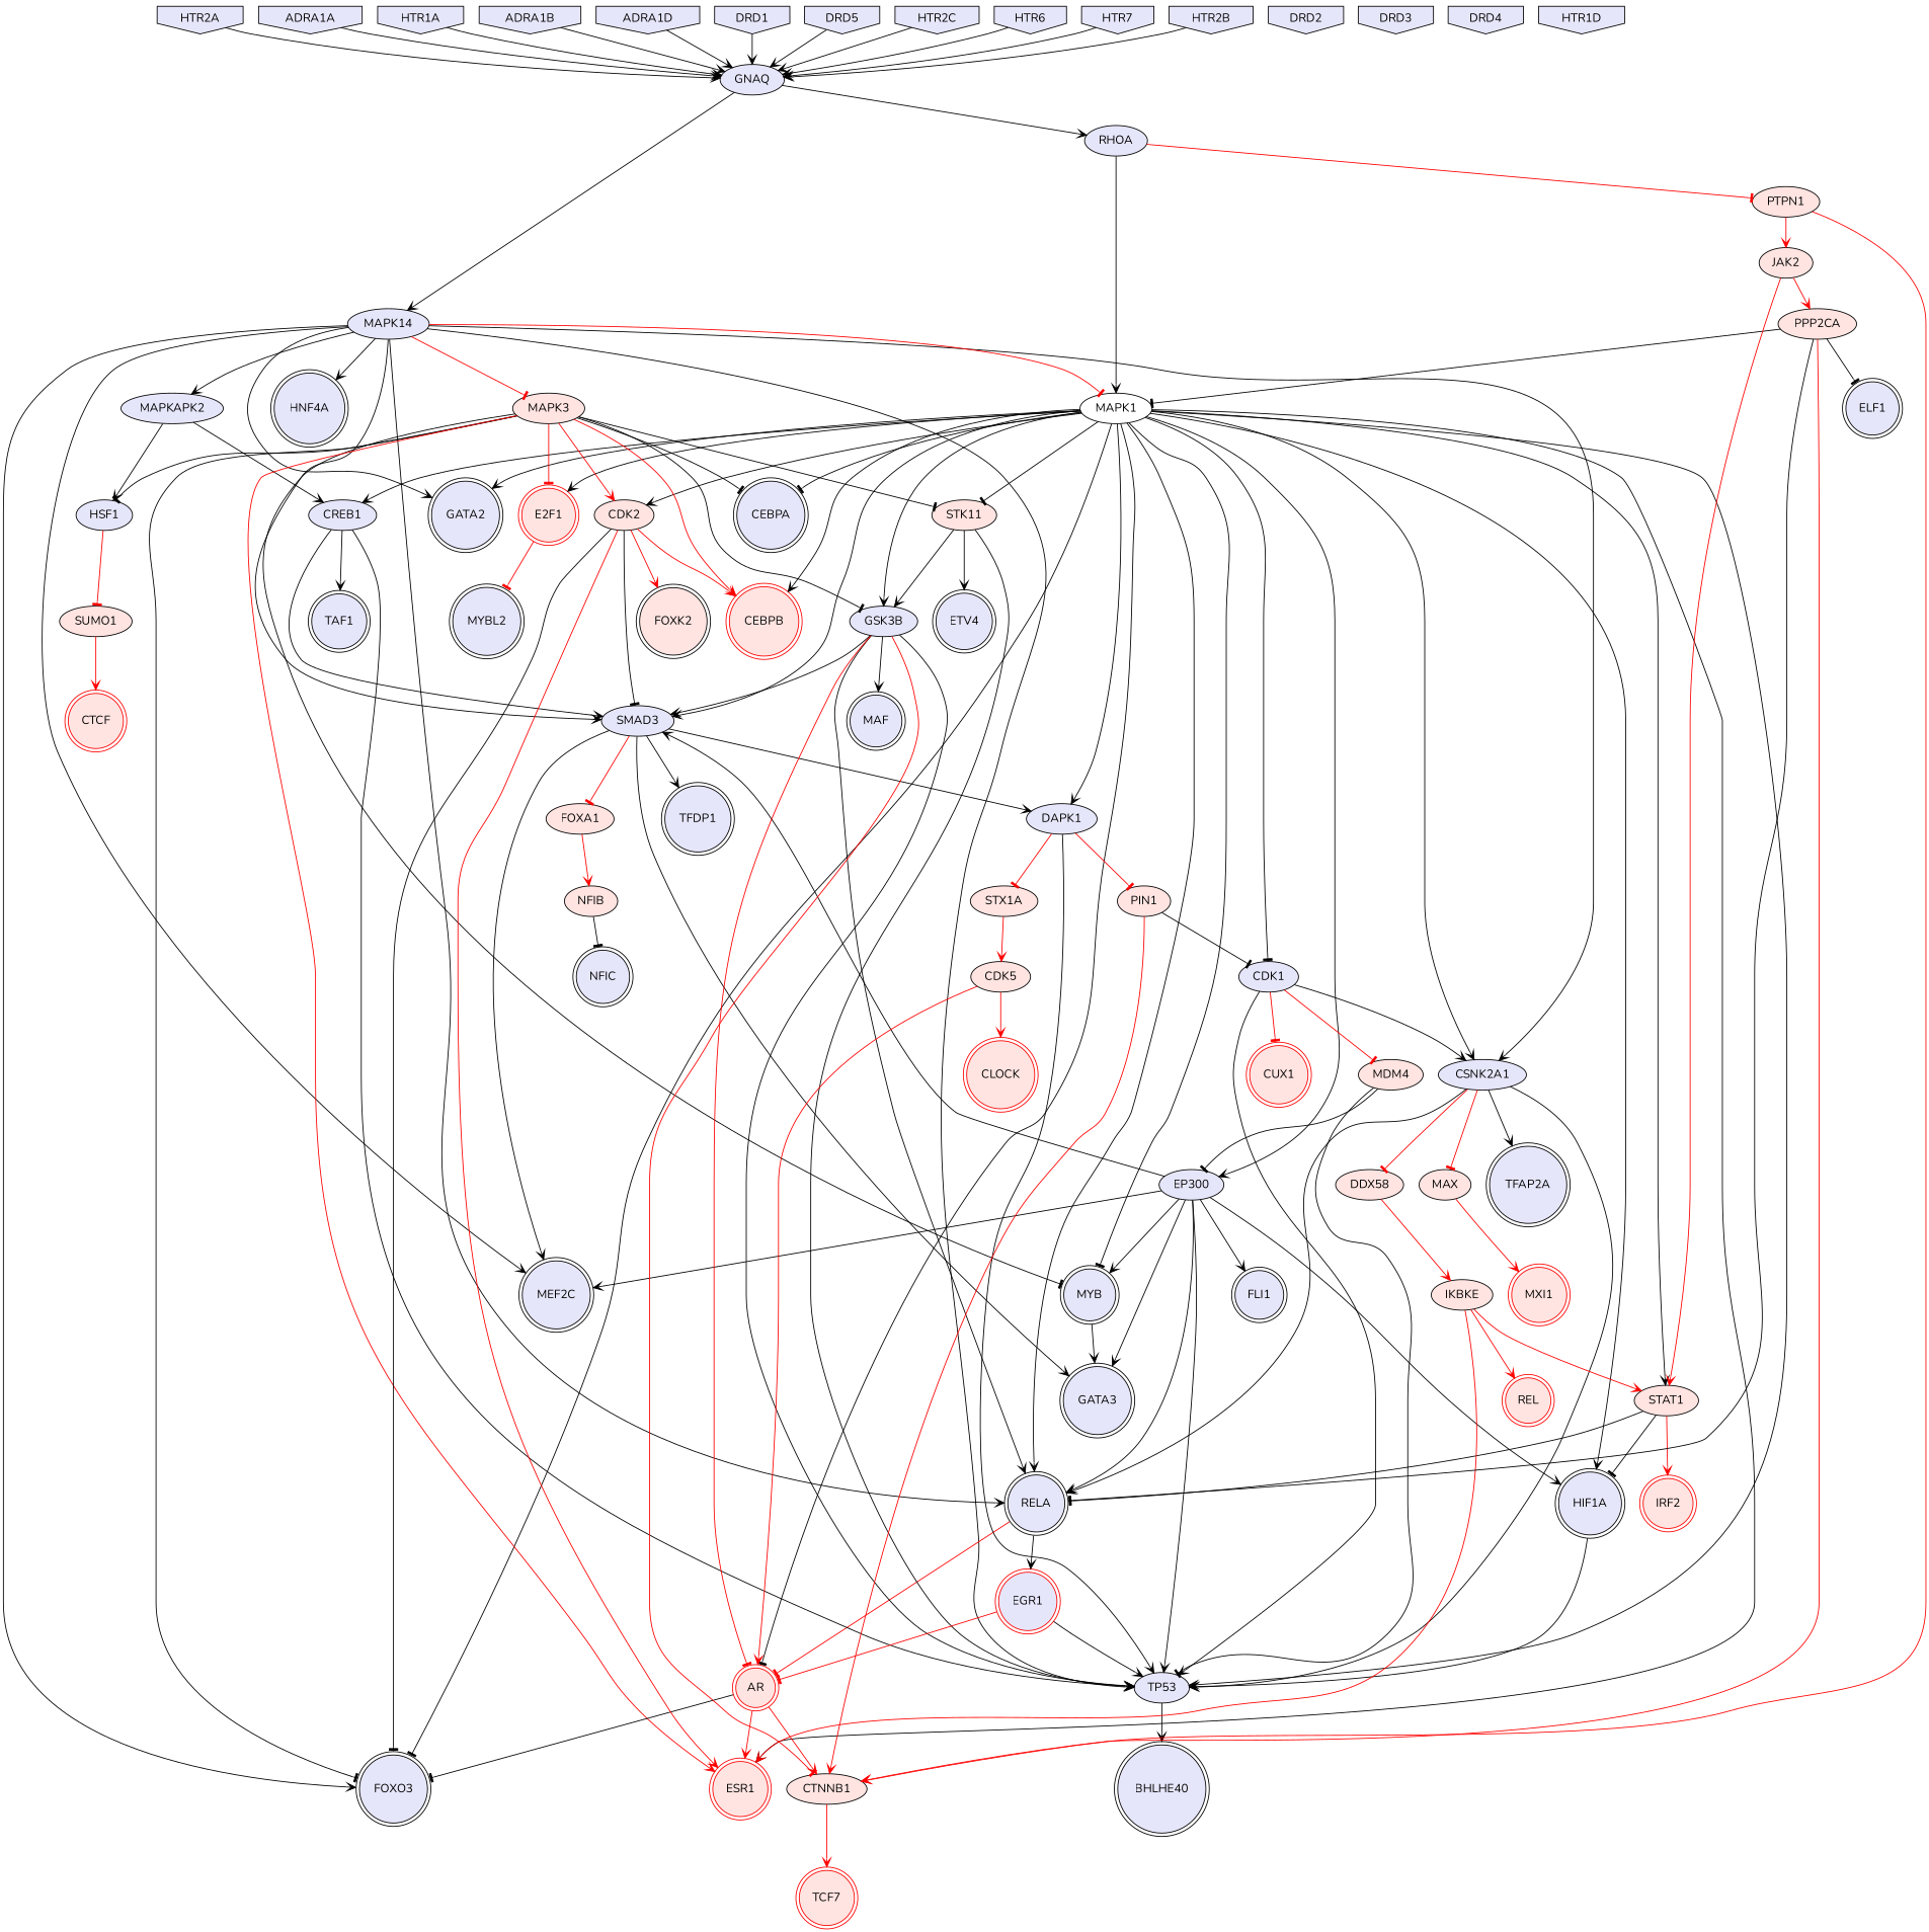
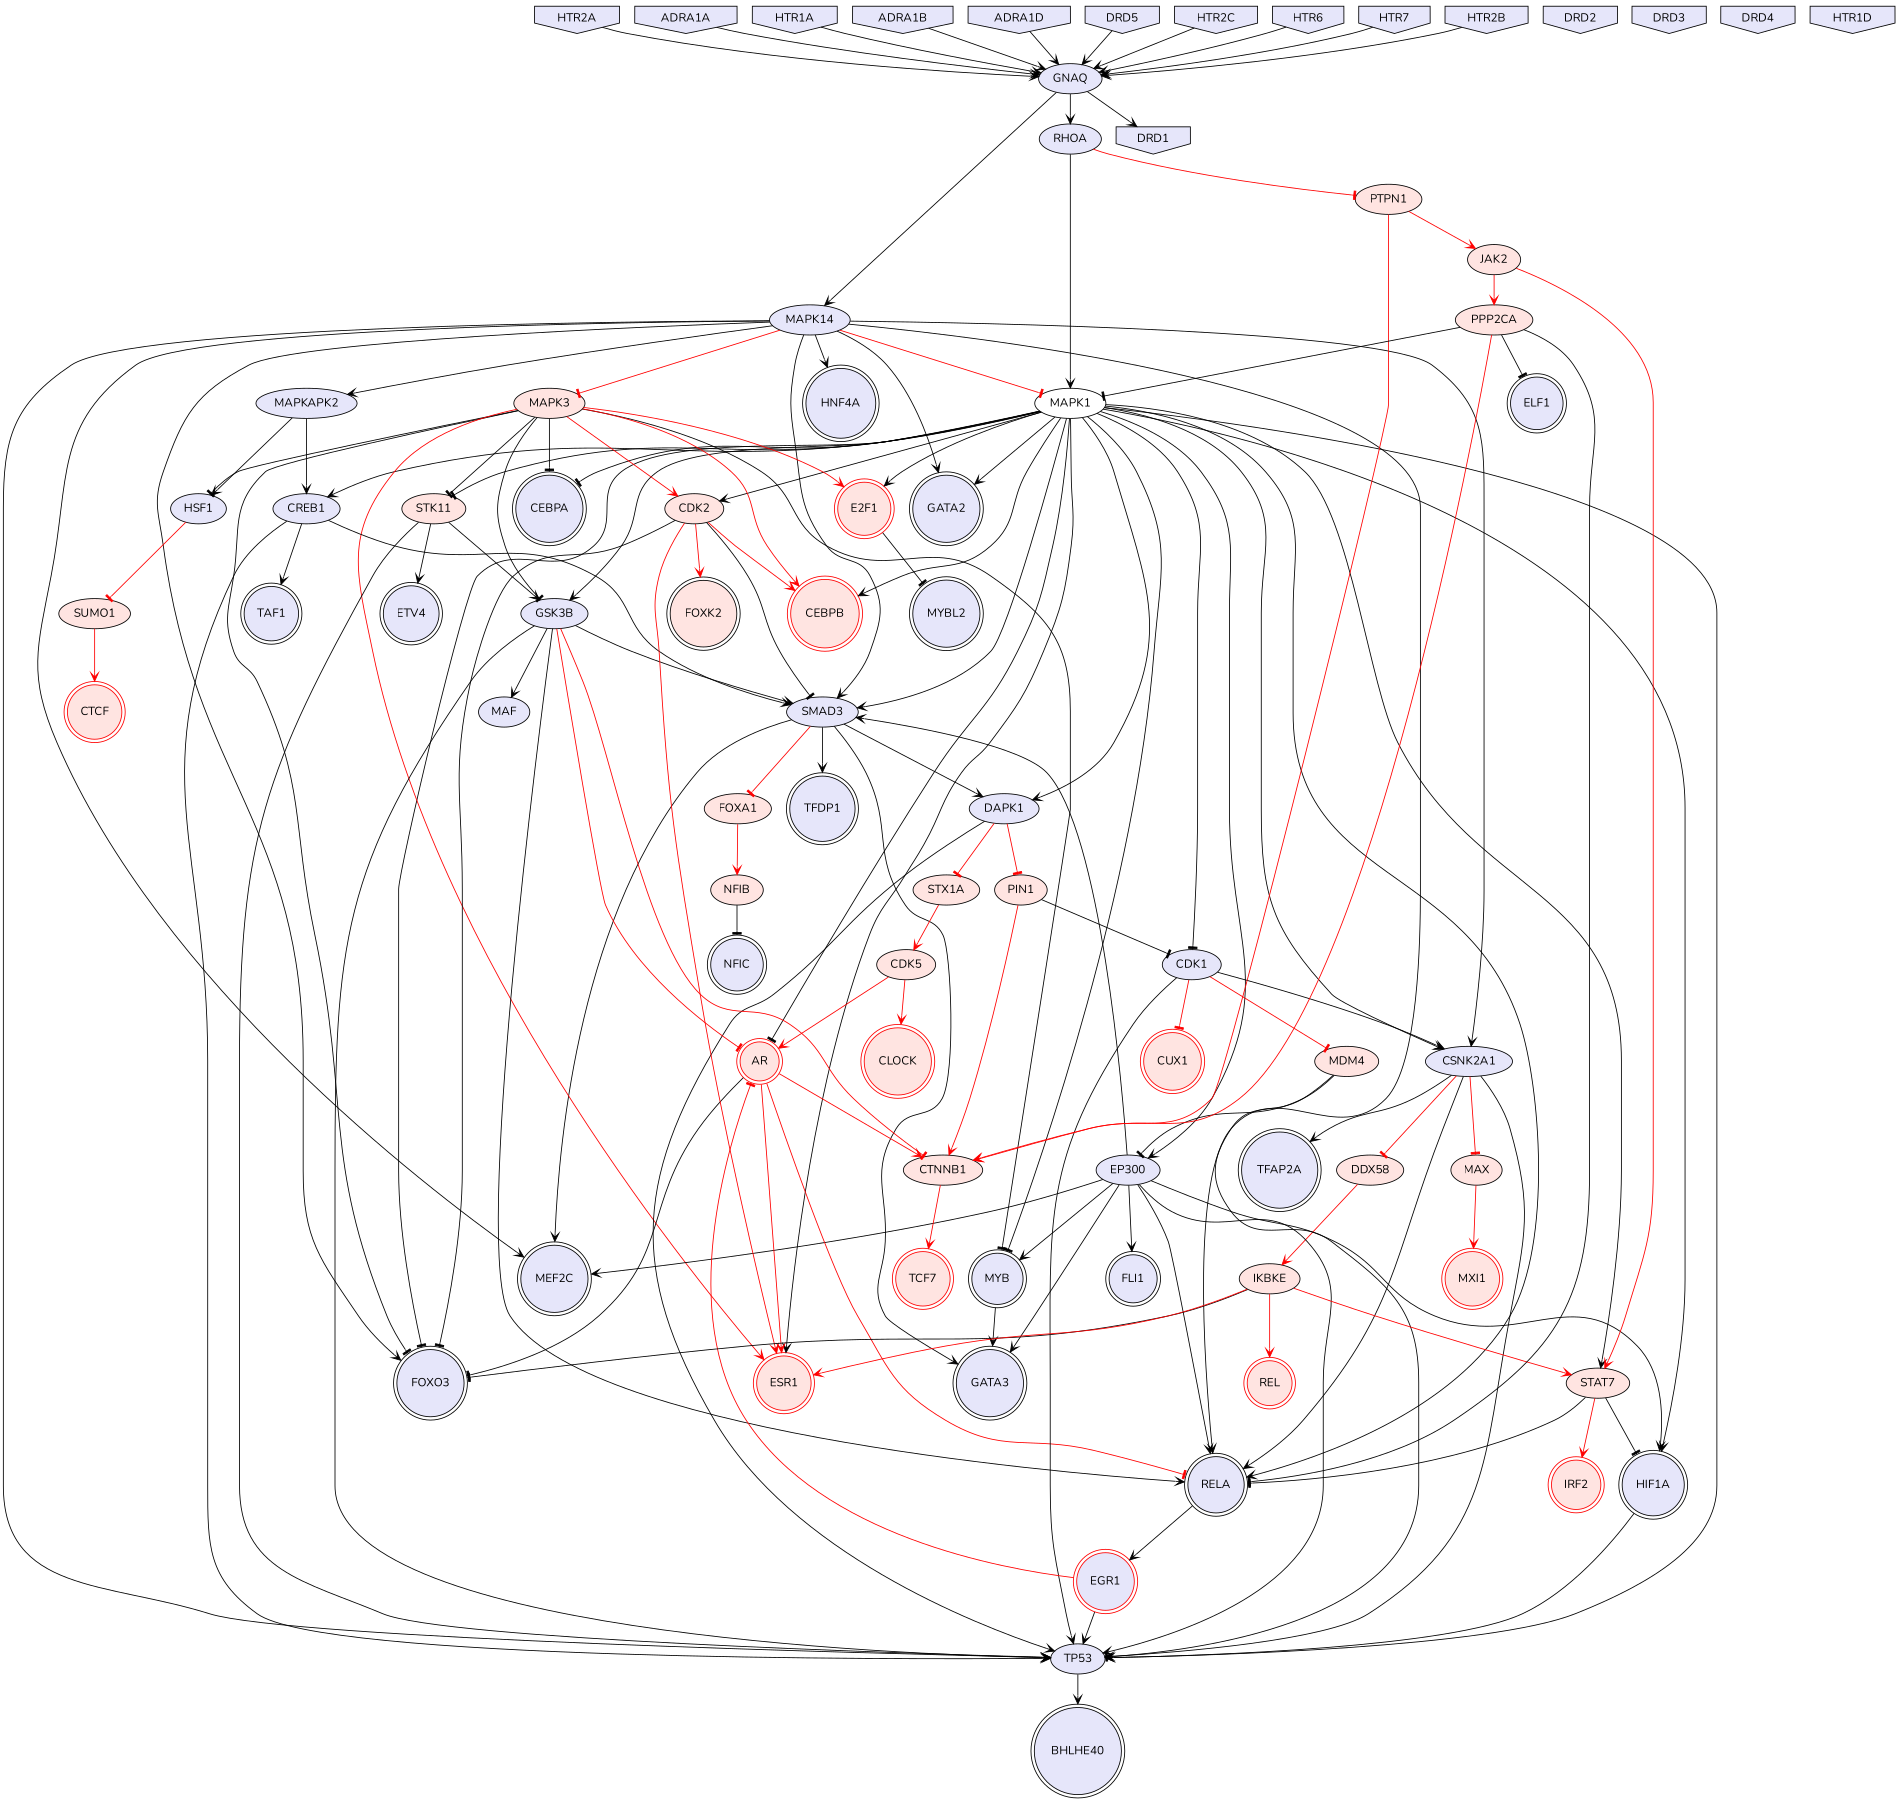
  digraph {
    fontname=Nunito
    node [fillcolor=lavender fontname=Nunito style=filled color=black]
    edge [arrowhead=vee color=black fontname=Nunito penwidth=1]
    MAPK14 [color=""]
    MAPKAPK2 [color=""]
    TP53 [color=""]
    SMAD3 [color=""]
    FOXO3 [shape=doublecircle]
    CSNK2A1 [color=""]
    MAPK1 [fillcolor="" style="" color=""]
    MEF2C [shape=doublecircle]
    RELA [shape=doublecircle]
    GATA2 [shape=doublecircle]
    HNF4A [shape=doublecircle]
    MAPK3 [fillcolor=mistyrose color=""]
    CREB1 [color=""]
    HSF1 [color=""]
    BHLHE40 [shape=doublecircle]
    DAPK1 [color=""]
    GATA3 [shape=doublecircle]
    TFDP1 [shape=doublecircle]
    FOXA1 [fillcolor=mistyrose color=""]
    TFAP2A [shape=doublecircle]
    DDX58 [fillcolor=mistyrose color=""]
    MAX [fillcolor=mistyrose color=""]
    HIF1A [shape=doublecircle]
    MYB [shape=doublecircle]
    EP300 [color=""]
    AR [color=red fillcolor=mistyrose shape=doublecircle]
    ESR1 [color=red fillcolor=mistyrose shape=doublecircle]
-   STAT1 [fillcolor=mistyrose color=""]
+   STAT1 [fillcolor=mistyrose label=STAT7 color=""]
    CDK1 [color=""]
    E2F1 [color=red fillcolor=mistyrose shape=doublecircle]
    GSK3B [color=""]
    STK11 [fillcolor=mistyrose color=""]
    CDK2 [fillcolor=mistyrose color=""]
    CEBPA [shape=doublecircle]
    CEBPB [color=red fillcolor=mistyrose shape=doublecircle]
    EGR1 [color=red shape=doublecircle]
    TAF1 [shape=doublecircle]
    SUMO1 [fillcolor=mistyrose color=""]
    STX1A [fillcolor=mistyrose color=""]
    PIN1 [fillcolor=mistyrose color=""]
    CDK5 [fillcolor=mistyrose color=""]
    CTNNB1 [fillcolor=mistyrose color=""]
    NFIB [fillcolor=mistyrose color=""]
    FLI1 [shape=doublecircle]
    TCF7 [color=red fillcolor=mistyrose shape=doublecircle]
    IRF2 [color=red fillcolor=mistyrose shape=doublecircle]
    MDM4 [fillcolor=mistyrose color=""]
    CUX1 [color=red fillcolor=mistyrose shape=doublecircle]
    IKBKE [fillcolor=mistyrose color=""]
    MXI1 [color=red fillcolor=mistyrose shape=doublecircle]
    MYBL2 [shape=doublecircle]
-   MAF [shape=doublecircle]
+   MAF [shape=ellipse]
    ETV4 [shape=doublecircle]
    FOXK2 [fillcolor=mistyrose shape=doublecircle]
    HTR2A [shape=invhouse]
    GNAQ [color=""]
    RHOA [color=""]
    PTPN1 [fillcolor=mistyrose color=""]
    ADRA1A [shape=invhouse]
    PPP2CA [fillcolor=mistyrose color=""]
    ELF1 [shape=doublecircle]
    HTR1A [shape=invhouse]
    REL [color=red fillcolor=mistyrose shape=doublecircle]
    NFIC [shape=doublecircle]
    ADRA1B [shape=invhouse]
    ADRA1D [shape=invhouse]
    DRD1 [shape=invhouse]
    DRD5 [shape=invhouse]
    JAK2 [fillcolor=mistyrose color=""]
    HTR2C [shape=invhouse]
    HTR6 [shape=invhouse]
    HTR7 [shape=invhouse]
    HTR2B [shape=invhouse]
    CTCF [color=red fillcolor=mistyrose shape=doublecircle]
    CLOCK [color=red fillcolor=mistyrose shape=doublecircle]
    DRD2 [shape=invhouse]
    DRD3 [shape=invhouse]
    DRD4 [shape=invhouse]
    HTR1D [shape=invhouse]
    MAPK14 -> MAPKAPK2
    MAPK14 -> TP53
    MAPK14 -> SMAD3
    MAPK14 -> FOXO3
    MAPK14 -> CSNK2A1
    MAPK14 -> MAPK1 [arrowhead=tee color=red]
    MAPK14 -> MEF2C
    MAPK14 -> RELA
    MAPK14 -> GATA2
    MAPK14 -> HNF4A
    MAPK14 -> MAPK3 [arrowhead=tee color=red]
    MAPKAPK2 -> CREB1
    MAPKAPK2 -> HSF1
    TP53 -> BHLHE40
    SMAD3 -> MEF2C
    SMAD3 -> DAPK1
    SMAD3 -> GATA3
    SMAD3 -> TFDP1
    SMAD3 -> FOXA1 [arrowhead=tee color=red]
    CSNK2A1 -> TP53
    CSNK2A1 -> RELA
    CSNK2A1 -> TFAP2A
    CSNK2A1 -> DDX58 [arrowhead=tee color=red]
    CSNK2A1 -> MAX [arrowhead=tee color=red]
    MAPK1 -> TP53 [color=NA]
    MAPK1 -> SMAD3 [color=NA]
    MAPK1 -> FOXO3 [arrowhead=tee color=NA]
    MAPK1 -> CSNK2A1 [color=NA]
    MAPK1 -> RELA [color=NA]
    MAPK1 -> GATA2 [color=NA]
    MAPK1 -> CREB1 [color=NA]
    MAPK1 -> DAPK1 [color=NA]
    MAPK1 -> HIF1A [color=NA]
    MAPK1 -> MYB [arrowhead=tee color=NA]
    MAPK1 -> EP300 [color=NA]
    MAPK1 -> AR [arrowhead=tee color=NA]
    MAPK1 -> ESR1 [color=NA]
    MAPK1 -> STAT1 [color=NA]
    MAPK1 -> CDK1 [arrowhead=tee color=NA]
    MAPK1 -> E2F1 [color=NA]
    MAPK1 -> GSK3B [color=NA]
    MAPK1 -> STK11 [arrowhead=tee color=NA]
    MAPK1 -> CDK2 [color=NA]
    MAPK1 -> CEBPA [arrowhead=tee color=NA]
    MAPK1 -> CEBPB [color=NA]
-   RELA -> AR [arrowhead=tee color=red]
+   AR -> RELA [arrowhead=tee color=red]
    RELA -> EGR1
    MAPK3 -> FOXO3 [arrowhead=tee]
    MAPK3 -> HSF1 [arrowhead=tee]
    MAPK3 -> MYB [arrowhead=tee]
    MAPK3 -> ESR1 [color=red]
-   MAPK3 -> E2F1 [arrowhead=tee color=red]
+   MAPK3 -> E2F1 [color=red]
    MAPK3 -> GSK3B [arrowhead=tee]
    MAPK3 -> STK11 [arrowhead=tee]
    MAPK3 -> CDK2 [color=red]
    MAPK3 -> CEBPA [arrowhead=tee]
    MAPK3 -> CEBPB [color=red]
    CREB1 -> TP53
    CREB1 -> SMAD3
    CREB1 -> TAF1
    HSF1 -> SUMO1 [arrowhead=tee color=red]
    DAPK1 -> TP53
    DAPK1 -> STX1A [arrowhead=tee color=red]
    DAPK1 -> PIN1 [arrowhead=tee color=red]
    FOXA1 -> NFIB [color=red]
    DDX58 -> IKBKE [color=red]
    MAX -> MXI1 [color=red]
    HIF1A -> TP53
    MYB -> GATA3
    EP300 -> TP53
    EP300 -> SMAD3
    EP300 -> MEF2C
    EP300 -> RELA
    EP300 -> GATA3
    EP300 -> HIF1A
    EP300 -> MYB
    EP300 -> FLI1
    AR -> FOXO3 [arrowhead=tee]
    AR -> ESR1 [color=red]
    AR -> CTNNB1 [color=red]
    STAT1 -> RELA [arrowhead=tee]
    STAT1 -> HIF1A [arrowhead=tee]
    STAT1 -> IRF2 [color=red]
    CDK1 -> TP53
    CDK1 -> CSNK2A1
    CDK1 -> MDM4 [arrowhead=tee color=red]
    CDK1 -> CUX1 [arrowhead=tee color=red]
-   E2F1 -> MYBL2 [arrowhead=tee color=red]
+   E2F1 -> MYBL2 [arrowhead=tee]
    GSK3B -> TP53
    GSK3B -> SMAD3
    GSK3B -> RELA
    GSK3B -> AR [arrowhead=tee color=red]
    GSK3B -> CTNNB1 [arrowhead=tee color=red]
    GSK3B -> MAF
    STK11 -> TP53
    STK11 -> GSK3B
    STK11 -> ETV4
    CDK2 -> SMAD3 [arrowhead=tee]
    CDK2 -> FOXO3 [arrowhead=tee]
    CDK2 -> ESR1 [color=red]
    CDK2 -> CEBPB [color=red]
    CDK2 -> FOXK2 [color=red]
    EGR1 -> TP53
    EGR1 -> AR [arrowhead=tee color=red]
    SUMO1 -> CTCF [color=red]
    STX1A -> CDK5 [color=red]
    PIN1 -> CDK1 [arrowhead=tee]
    PIN1 -> CTNNB1 [color=red]
    CDK5 -> AR [color=red]
    CDK5 -> CLOCK [color=red]
    CTNNB1 -> TCF7 [color=red]
    NFIB -> NFIC [arrowhead=tee]
    MDM4 -> TP53 [arrowhead=tee]
    MDM4 -> EP300 [arrowhead=tee]
+   IKBKE -> FOXO3 [arrowhead=tee]
    IKBKE -> ESR1 [color=red]
    IKBKE -> STAT1 [color=red]
    IKBKE -> REL [color=red]
    HTR2A -> GNAQ
    GNAQ -> MAPK14
    GNAQ -> RHOA
    RHOA -> MAPK1
    RHOA -> PTPN1 [arrowhead=tee color=red]
    PTPN1 -> CTNNB1 [color=red]
    PTPN1 -> JAK2 [color=red]
    ADRA1A -> GNAQ
    PPP2CA -> MAPK1 [arrowhead=tee]
    PPP2CA -> RELA [arrowhead=tee]
    PPP2CA -> CTNNB1 [color=red]
    PPP2CA -> ELF1 [arrowhead=tee]
    HTR1A -> GNAQ
    ADRA1B -> GNAQ
    ADRA1D -> GNAQ
-   DRD1 -> GNAQ
+   GNAQ -> DRD1
    DRD5 -> GNAQ
    JAK2 -> STAT1 [color=red]
    JAK2 -> PPP2CA [color=red]
    HTR2C -> GNAQ
    HTR6 -> GNAQ
    HTR7 -> GNAQ
    HTR2B -> GNAQ
  }
